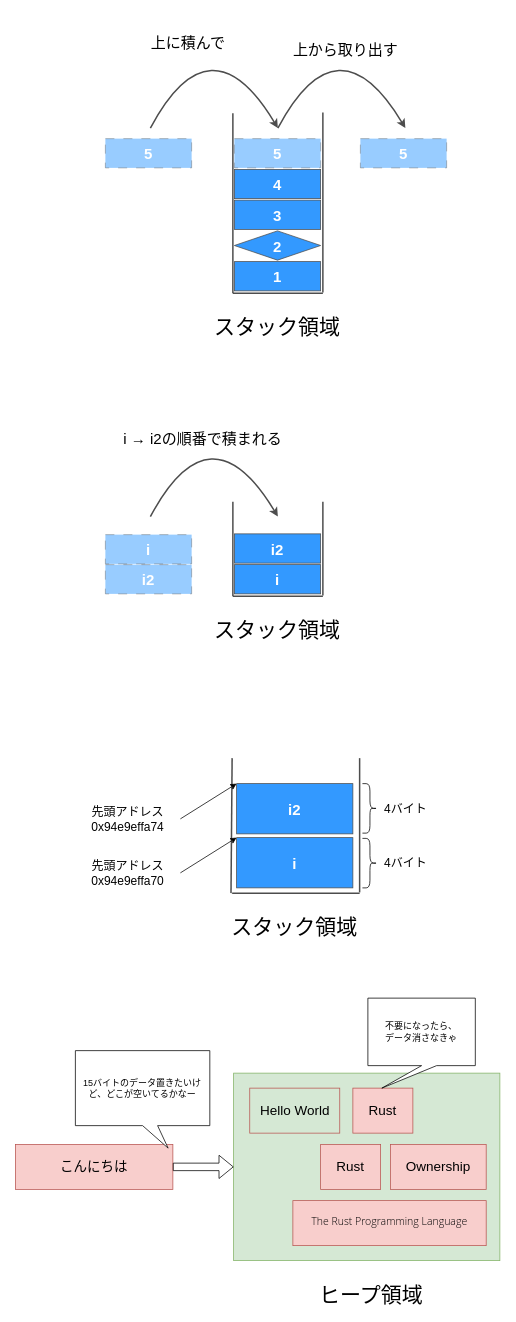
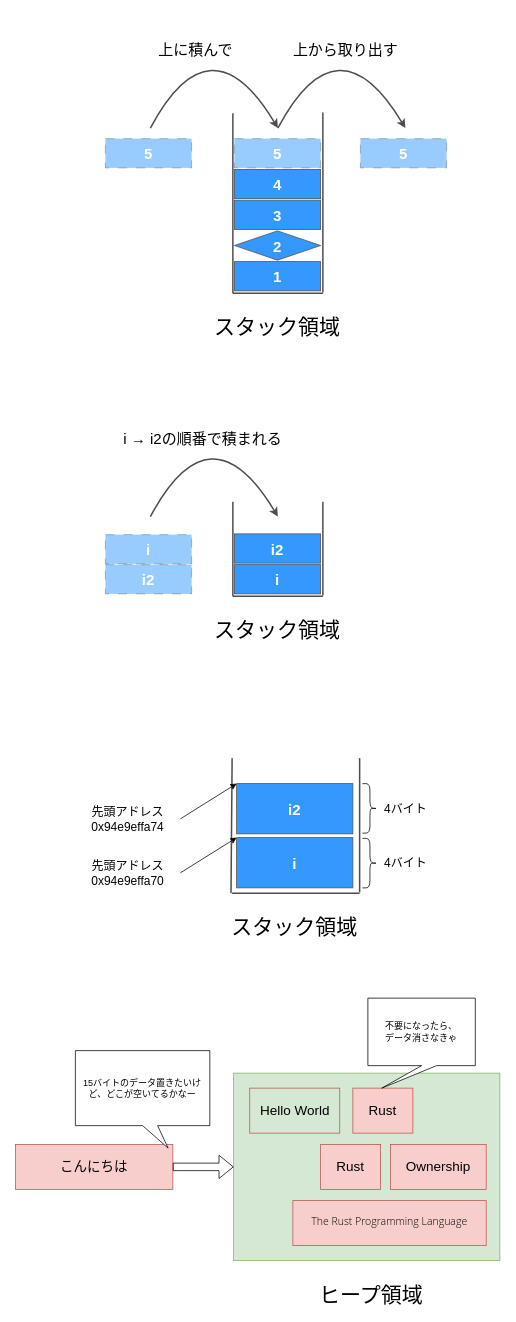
  <mxCell id="0" />
  <mxCell id="1" parent="0" />
  <mxCell id="2" value="" style="endArrow=none;html=1;rounded=0;strokeColor=#4D4D4D;strokeWidth=2;" parent="1" edge="1"><mxGeometry width="50" height="50" relative="1" as="geometry"><mxPoint x="310" y="150" as="sourcePoint" /><mxPoint x="310" y="390" as="targetPoint" /></mxGeometry></mxCell>
  <mxCell id="3" value="" style="endArrow=none;html=1;rounded=0;strokeColor=#4D4D4D;strokeWidth=2;" parent="1" edge="1"><mxGeometry width="50" height="50" relative="1" as="geometry"><mxPoint x="430" y="390" as="sourcePoint" /><mxPoint x="310" y="390" as="targetPoint" /></mxGeometry></mxCell>
  <mxCell id="4" value="" style="endArrow=none;html=1;rounded=0;strokeColor=#4D4D4D;strokeWidth=2;" parent="1" edge="1"><mxGeometry width="50" height="50" relative="1" as="geometry"><mxPoint x="430" y="389" as="sourcePoint" /><mxPoint x="430" y="149" as="targetPoint" /></mxGeometry></mxCell>
  <mxCell id="5" value="&lt;font size=&quot;1&quot; color=&quot;#ffffff&quot;&gt;&lt;b style=&quot;font-size: 20px;&quot;&gt;1&lt;/b&gt;&lt;/font&gt;" style="rounded=0;whiteSpace=wrap;html=1;strokeColor=#4D4D4D;fillColor=#3399FF;" parent="1" vertex="1"><mxGeometry x="312" y="348" width="115" height="39" as="geometry" /></mxCell>
  <mxCell id="6" value="&lt;font size=&quot;1&quot; color=&quot;#ffffff&quot;&gt;&lt;b style=&quot;font-size: 20px;&quot;&gt;2&lt;/b&gt;&lt;/font&gt;" style="rhombus;whiteSpace=wrap;html=1;strokeColor=#4D4D4D;fillColor=#3399FF;" parent="1" vertex="1"><mxGeometry x="312" y="307" width="115" height="39" as="geometry" /></mxCell>
  <mxCell id="7" value="&lt;font size=&quot;1&quot; color=&quot;#ffffff&quot;&gt;&lt;b style=&quot;font-size: 20px;&quot;&gt;3&lt;/b&gt;&lt;/font&gt;" style="rounded=0;whiteSpace=wrap;html=1;strokeColor=#4D4D4D;fillColor=#3399FF;" parent="1" vertex="1"><mxGeometry x="312" y="266" width="115" height="39" as="geometry" /></mxCell>
  <mxCell id="8" value="&lt;font size=&quot;1&quot; color=&quot;#ffffff&quot;&gt;&lt;b style=&quot;font-size: 20px;&quot;&gt;4&lt;/b&gt;&lt;/font&gt;" style="rounded=0;whiteSpace=wrap;html=1;strokeColor=#4D4D4D;fillColor=#3399FF;" parent="1" vertex="1"><mxGeometry x="312" y="225" width="115" height="39" as="geometry" /></mxCell>
  <mxCell id="9" value="&lt;font size=&quot;1&quot; color=&quot;#ffffff&quot;&gt;&lt;b style=&quot;font-size: 20px;&quot;&gt;5&lt;/b&gt;&lt;/font&gt;" style="rounded=0;whiteSpace=wrap;html=1;strokeColor=#4D4D4D;fillColor=#3399FF;dashed=1;dashPattern=12 12;opacity=50;" parent="1" vertex="1"><mxGeometry x="312" y="184" width="115" height="39" as="geometry" /></mxCell>
  <mxCell id="10" value="" style="curved=1;endArrow=classic;html=1;rounded=0;strokeColor=#4D4D4D;strokeWidth=2;fontSize=20;fontColor=#FFFFFF;" parent="1" edge="1"><mxGeometry width="50" height="50" relative="1" as="geometry"><mxPoint x="200" y="170" as="sourcePoint" /><mxPoint x="370" y="170" as="targetPoint" /><Array as="points"><mxPoint x="280" y="20" /></Array></mxGeometry></mxCell>
  <mxCell id="11" value="&lt;font size=&quot;1&quot; color=&quot;#ffffff&quot;&gt;&lt;b style=&quot;font-size: 20px;&quot;&gt;5&lt;/b&gt;&lt;/font&gt;" style="rounded=0;whiteSpace=wrap;html=1;strokeColor=#4D4D4D;fillColor=#3399FF;dashed=1;dashPattern=12 12;opacity=50;" parent="1" vertex="1"><mxGeometry x="140" y="184" width="115" height="39" as="geometry" /></mxCell>
  <mxCell id="12" value="&lt;font size=&quot;1&quot; color=&quot;#ffffff&quot;&gt;&lt;b style=&quot;font-size: 20px;&quot;&gt;5&lt;/b&gt;&lt;/font&gt;" style="rounded=0;whiteSpace=wrap;html=1;strokeColor=#4D4D4D;fillColor=#3399FF;dashed=1;dashPattern=12 12;opacity=50;" parent="1" vertex="1"><mxGeometry x="480" y="184" width="115" height="39" as="geometry" /></mxCell>
  <mxCell id="13" value="" style="curved=1;endArrow=classic;html=1;rounded=0;strokeColor=#4D4D4D;strokeWidth=2;fontSize=20;fontColor=#FFFFFF;" parent="1" edge="1"><mxGeometry width="50" height="50" relative="1" as="geometry"><mxPoint x="370" y="170" as="sourcePoint" /><mxPoint x="540" y="170" as="targetPoint" /><Array as="points"><mxPoint x="450" y="20" /></Array></mxGeometry></mxCell>
  <mxCell id="14" value="スタック領域" style="text;html=1;strokeColor=none;fillColor=none;align=center;verticalAlign=middle;whiteSpace=wrap;rounded=0;fontSize=28;" parent="1" vertex="1"><mxGeometry x="279.25" y="420" width="180.5" height="30" as="geometry" /></mxCell>
- <mxCell id="15" value="上に積んで" style="text;html=1;strokeColor=none;fillColor=none;align=center;verticalAlign=middle;whiteSpace=wrap;rounded=0;fontSize=20;" parent="1" vertex="1"><mxGeometry x="160" y="40" width="180.5" height="30" as="geometry" /></mxCell>
+ <mxCell id="15" value="上に積んで" style="text;html=1;strokeColor=none;fillColor=none;align=center;verticalAlign=middle;whiteSpace=wrap;rounded=0;fontSize=20;" parent="1" vertex="1"><mxGeometry x="170" y="50" width="180.5" height="30" as="geometry" /></mxCell>
  <mxCell id="16" value="上から取り出す" style="text;html=1;strokeColor=none;fillColor=none;align=center;verticalAlign=middle;whiteSpace=wrap;rounded=0;fontSize=20;" parent="1" vertex="1"><mxGeometry x="370" y="50" width="180.5" height="30" as="geometry" /></mxCell>
  <mxCell id="17" value="" style="endArrow=none;html=1;rounded=0;strokeColor=#4D4D4D;strokeWidth=2;" parent="1" edge="1"><mxGeometry width="50" height="50" relative="1" as="geometry"><mxPoint x="310" y="668" as="sourcePoint" /><mxPoint x="310" y="794" as="targetPoint" /></mxGeometry></mxCell>
  <mxCell id="18" value="" style="endArrow=none;html=1;rounded=0;strokeColor=#4D4D4D;strokeWidth=2;" parent="1" edge="1"><mxGeometry width="50" height="50" relative="1" as="geometry"><mxPoint x="430" y="794" as="sourcePoint" /><mxPoint x="310" y="794" as="targetPoint" /></mxGeometry></mxCell>
  <mxCell id="19" value="" style="endArrow=none;html=1;rounded=0;strokeColor=#4D4D4D;strokeWidth=2;" parent="1" edge="1"><mxGeometry width="50" height="50" relative="1" as="geometry"><mxPoint x="430" y="793" as="sourcePoint" /><mxPoint x="430" y="668" as="targetPoint" /></mxGeometry></mxCell>
  <mxCell id="20" value="&lt;font color=&quot;#ffffff&quot;&gt;&lt;span style=&quot;font-size: 20px;&quot;&gt;&lt;b&gt;i&lt;/b&gt;&lt;/span&gt;&lt;/font&gt;" style="rounded=0;whiteSpace=wrap;html=1;strokeColor=#4D4D4D;fillColor=#3399FF;" parent="1" vertex="1"><mxGeometry x="312" y="752" width="115" height="39" as="geometry" /></mxCell>
  <mxCell id="21" value="&lt;font size=&quot;1&quot; color=&quot;#ffffff&quot;&gt;&lt;b style=&quot;font-size: 20px;&quot;&gt;i2&lt;/b&gt;&lt;/font&gt;" style="rounded=0;whiteSpace=wrap;html=1;strokeColor=#4D4D4D;fillColor=#3399FF;" parent="1" vertex="1"><mxGeometry x="312" y="711" width="115" height="39" as="geometry" /></mxCell>
  <mxCell id="22" value="スタック領域" style="text;html=1;strokeColor=none;fillColor=none;align=center;verticalAlign=middle;whiteSpace=wrap;rounded=0;fontSize=28;" parent="1" vertex="1"><mxGeometry x="279.25" y="824" width="180.5" height="30" as="geometry" /></mxCell>
  <mxCell id="23" value="" style="curved=1;endArrow=classic;html=1;rounded=0;strokeColor=#4D4D4D;strokeWidth=2;fontSize=20;fontColor=#FFFFFF;" parent="1" edge="1"><mxGeometry width="50" height="50" relative="1" as="geometry"><mxPoint x="200" y="688" as="sourcePoint" /><mxPoint x="370" y="688" as="targetPoint" /><Array as="points"><mxPoint x="280" y="538" /></Array></mxGeometry></mxCell>
  <mxCell id="24" value="&lt;font size=&quot;1&quot; color=&quot;#ffffff&quot;&gt;&lt;b style=&quot;font-size: 20px;&quot;&gt;i&lt;/b&gt;&lt;/font&gt;" style="rounded=0;whiteSpace=wrap;html=1;strokeColor=#4D4D4D;fillColor=#3399FF;dashed=1;dashPattern=12 12;opacity=50;" parent="1" vertex="1"><mxGeometry x="140" y="712" width="115" height="39" as="geometry" /></mxCell>
  <mxCell id="25" value="&lt;font size=&quot;1&quot; color=&quot;#ffffff&quot;&gt;&lt;b style=&quot;font-size: 20px;&quot;&gt;i2&lt;/b&gt;&lt;/font&gt;" style="rounded=0;whiteSpace=wrap;html=1;strokeColor=#4D4D4D;fillColor=#3399FF;dashed=1;dashPattern=12 12;opacity=50;" parent="1" vertex="1"><mxGeometry x="140" y="752" width="115" height="39" as="geometry" /></mxCell>
  <mxCell id="26" value="i → i2の順番で積まれる" style="text;html=1;strokeColor=none;fillColor=none;align=center;verticalAlign=middle;whiteSpace=wrap;rounded=0;fontSize=20;" parent="1" vertex="1"><mxGeometry x="150" y="568" width="240" height="30" as="geometry" /></mxCell>
  <mxCell id="27" value="" style="endArrow=none;html=1;rounded=0;strokeColor=#4D4D4D;strokeWidth=2;" parent="1" edge="1"><mxGeometry width="50" height="50" relative="1" as="geometry"><mxPoint x="309" y="1010" as="sourcePoint" /><mxPoint x="307.5" y="1190" as="targetPoint" /></mxGeometry></mxCell>
  <mxCell id="28" value="" style="endArrow=none;html=1;rounded=0;strokeColor=#4D4D4D;strokeWidth=2;" parent="1" edge="1"><mxGeometry width="50" height="50" relative="1" as="geometry"><mxPoint x="479" y="1190" as="sourcePoint" /><mxPoint x="309" y="1190" as="targetPoint" /></mxGeometry></mxCell>
  <mxCell id="29" value="" style="endArrow=none;html=1;rounded=0;strokeColor=#4D4D4D;strokeWidth=2;" parent="1" edge="1"><mxGeometry width="50" height="50" relative="1" as="geometry"><mxPoint x="479" y="1189" as="sourcePoint" /><mxPoint x="479" y="1010" as="targetPoint" /></mxGeometry></mxCell>
  <mxCell id="30" value="&lt;font size=&quot;1&quot; color=&quot;#ffffff&quot;&gt;&lt;b style=&quot;font-size: 20px;&quot;&gt;i&lt;/b&gt;&lt;/font&gt;" style="rounded=0;whiteSpace=wrap;html=1;strokeColor=#4D4D4D;fillColor=#3399FF;" parent="1" vertex="1"><mxGeometry x="315" y="1116" width="155" height="67" as="geometry" /></mxCell>
  <mxCell id="31" value="スタック領域" style="text;html=1;strokeColor=none;fillColor=none;align=center;verticalAlign=middle;whiteSpace=wrap;rounded=0;fontSize=28;" parent="1" vertex="1"><mxGeometry x="302.25" y="1220" width="180.5" height="30" as="geometry" /></mxCell>
  <mxCell id="32" value="&lt;font size=&quot;1&quot; color=&quot;#ffffff&quot;&gt;&lt;b style=&quot;font-size: 20px;&quot;&gt;i2&lt;/b&gt;&lt;/font&gt;" style="rounded=0;whiteSpace=wrap;html=1;strokeColor=#4D4D4D;fillColor=#3399FF;" parent="1" vertex="1"><mxGeometry x="315" y="1044" width="155" height="67" as="geometry" /></mxCell>
  <mxCell id="33" value="先頭アドレス&lt;br style=&quot;font-size: 16px;&quot;&gt;0x94e9effa70" style="text;html=1;strokeColor=none;fillColor=none;align=center;verticalAlign=middle;whiteSpace=wrap;rounded=0;fontSize=16;" parent="1" vertex="1"><mxGeometry x="100" y="1143" width="140" height="40" as="geometry" /></mxCell>
  <mxCell id="34" value="" style="endArrow=classic;html=1;rounded=0;exitX=1;exitY=0.5;exitDx=0;exitDy=0;entryX=0;entryY=0;entryDx=0;entryDy=0;" parent="1" source="33" target="30" edge="1"><mxGeometry width="50" height="50" relative="1" as="geometry"><mxPoint x="370" y="970" as="sourcePoint" /><mxPoint x="420" y="920" as="targetPoint" /></mxGeometry></mxCell>
  <mxCell id="35" value="先頭アドレス&lt;br style=&quot;font-size: 16px;&quot;&gt;0x94e9effa74" style="text;html=1;strokeColor=none;fillColor=none;align=center;verticalAlign=middle;whiteSpace=wrap;rounded=0;fontSize=16;" parent="1" vertex="1"><mxGeometry x="100" y="1071" width="140" height="40" as="geometry" /></mxCell>
  <mxCell id="36" value="" style="endArrow=classic;html=1;rounded=0;exitX=1;exitY=0.5;exitDx=0;exitDy=0;entryX=0;entryY=0;entryDx=0;entryDy=0;" parent="1" source="35" edge="1"><mxGeometry width="50" height="50" relative="1" as="geometry"><mxPoint x="370" y="898" as="sourcePoint" /><mxPoint x="315" y="1044" as="targetPoint" /></mxGeometry></mxCell>
  <mxCell id="37" value="" style="shape=curlyBracket;whiteSpace=wrap;html=1;rounded=1;flipH=1;labelPosition=right;verticalLabelPosition=middle;align=left;verticalAlign=middle;" parent="1" vertex="1"><mxGeometry x="482.75" y="1044" width="20" height="66" as="geometry" /></mxCell>
  <mxCell id="38" value="4バイト" style="text;html=1;strokeColor=none;fillColor=none;align=center;verticalAlign=middle;whiteSpace=wrap;rounded=0;fontSize=16;" parent="1" vertex="1"><mxGeometry x="506.75" y="1057" width="67.25" height="40" as="geometry" /></mxCell>
  <mxCell id="39" value="" style="shape=curlyBracket;whiteSpace=wrap;html=1;rounded=1;flipH=1;labelPosition=right;verticalLabelPosition=middle;align=left;verticalAlign=middle;" parent="1" vertex="1"><mxGeometry x="482.75" y="1117" width="20" height="66" as="geometry" /></mxCell>
  <mxCell id="40" value="4バイト" style="text;html=1;strokeColor=none;fillColor=none;align=center;verticalAlign=middle;whiteSpace=wrap;rounded=0;fontSize=16;" parent="1" vertex="1"><mxGeometry x="506.75" y="1130" width="67.25" height="40" as="geometry" /></mxCell>
  <mxCell id="41" value="" style="rounded=0;whiteSpace=wrap;html=1;fillColor=#d5e8d4;strokeColor=#82b366;" vertex="1" parent="1"><mxGeometry x="311" y="1430" width="355" height="250" as="geometry" /></mxCell>
  <mxCell id="42" value="&lt;font style=&quot;font-size: 18px;&quot;&gt;Hello World&lt;/font&gt;" style="rounded=0;whiteSpace=wrap;html=1;fillColor=#d5e8d4;strokeColor=#b85450;" vertex="1" parent="1"><mxGeometry x="332.5" y="1450" width="120" height="60" as="geometry" /></mxCell>
  <mxCell id="43" value="&lt;font style=&quot;font-size: 18px;&quot;&gt;Rust&lt;/font&gt;" style="rounded=0;whiteSpace=wrap;html=1;fillColor=#f8cecc;strokeColor=#b85450;" vertex="1" parent="1"><mxGeometry x="470" y="1450" width="80" height="60" as="geometry" /></mxCell>
  <mxCell id="44" value="&lt;h1 style=&quot;display: inline-block; font-weight: 200; line-height: var(--menu-bar-height); margin: 0px; flex: 1 1 0%; overflow: hidden; text-overflow: ellipsis; cursor: pointer; font-family: &amp;quot;Open Sans&amp;quot;, sans-serif; font-size: 14px;&quot; class=&quot;menu-title&quot;&gt;&lt;font style=&quot;font-size: 14px;&quot;&gt;The Rust Programming Language&lt;/font&gt;&lt;/h1&gt;" style="rounded=0;whiteSpace=wrap;html=1;fillColor=#f8cecc;strokeColor=#b85450;fontSize=14;fontColor=#000000;" vertex="1" parent="1"><mxGeometry x="390" y="1600" width="257.75" height="60" as="geometry" /></mxCell>
  <mxCell id="45" value="&lt;span style=&quot;font-size: 18px;&quot;&gt;Ownership&lt;/span&gt;" style="rounded=0;whiteSpace=wrap;html=1;fillColor=#f8cecc;strokeColor=#b85450;" vertex="1" parent="1"><mxGeometry x="520" y="1525" width="127.75" height="60" as="geometry" /></mxCell>
  <mxCell id="46" value="&lt;font style=&quot;font-size: 18px;&quot;&gt;Rust&lt;/font&gt;" style="rounded=0;whiteSpace=wrap;html=1;fillColor=#f8cecc;strokeColor=#b85450;" vertex="1" parent="1"><mxGeometry x="427" y="1525" width="80" height="60" as="geometry" /></mxCell>
  <mxCell id="47" value="&lt;font style=&quot;font-size: 18px;&quot;&gt;こんにちは&lt;/font&gt;" style="rounded=0;whiteSpace=wrap;html=1;fillColor=#f8cecc;strokeColor=#b85450;" vertex="1" parent="1"><mxGeometry x="20" y="1525" width="210" height="60" as="geometry" /></mxCell>
  <mxCell id="48" value="" style="shape=flexArrow;endArrow=classic;html=1;rounded=0;exitX=1;exitY=0.5;exitDx=0;exitDy=0;" edge="1" parent="1" source="47" target="41"><mxGeometry width="50" height="50" relative="1" as="geometry"><mxPoint x="420" y="1370" as="sourcePoint" /><mxPoint x="470" y="1320" as="targetPoint" /></mxGeometry></mxCell>
  <mxCell id="49" value="15バイトのデータ置きたいけど、どこが空いてるかなー" style="shape=callout;whiteSpace=wrap;html=1;perimeter=calloutPerimeter;position2=0.69;" vertex="1" parent="1"><mxGeometry x="100" y="1400" width="179.25" height="130" as="geometry" /></mxCell>
  <mxCell id="50" value="不要になったら、&lt;br&gt;データ消さなきゃ" style="shape=callout;whiteSpace=wrap;html=1;perimeter=calloutPerimeter;position2=0.13;" vertex="1" parent="1"><mxGeometry x="490" y="1330" width="143.25" height="120" as="geometry" /></mxCell>
  <mxCell id="51" value="ヒープ領域" style="text;html=1;strokeColor=none;fillColor=none;align=center;verticalAlign=middle;whiteSpace=wrap;rounded=0;fontSize=28;" vertex="1" parent="1"><mxGeometry x="404" y="1710" width="180.5" height="30" as="geometry" /></mxCell>
